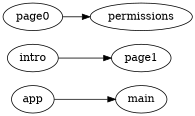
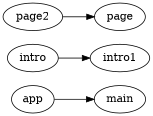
  digraph {
    rankdir=LR
    schemaFileName="targets-test04-schema"
    targetsFileName="targets-test04-targets"
    node [parameterType="kotlin.Boolean"]
    app [parameterName=launchOnboarding resultType="ru.kode.test.app.AppFlowResult" type=flow]
    main [parameterName=userId parameterType="kotlin.Int" type=flow]
    intro [parameterType=""]
-   page1 [parameterName=charset parameterType="java.nio.Charset"]
-   permissions [parameterName=requireGrantAll type=schema]
-   page2 [parameterName=userCount parameterType="kotlin.Int" label=page0]
+   page1 [parameterName=charset parameterType="java.nio.Charset" label=intro1]
+   permissions [parameterName=requireGrantAll type=schema label=page]
+   page2 [parameterName=userCount parameterType="kotlin.Int"]
    app -> main
    intro -> page1
    page2 -> permissions
  }
